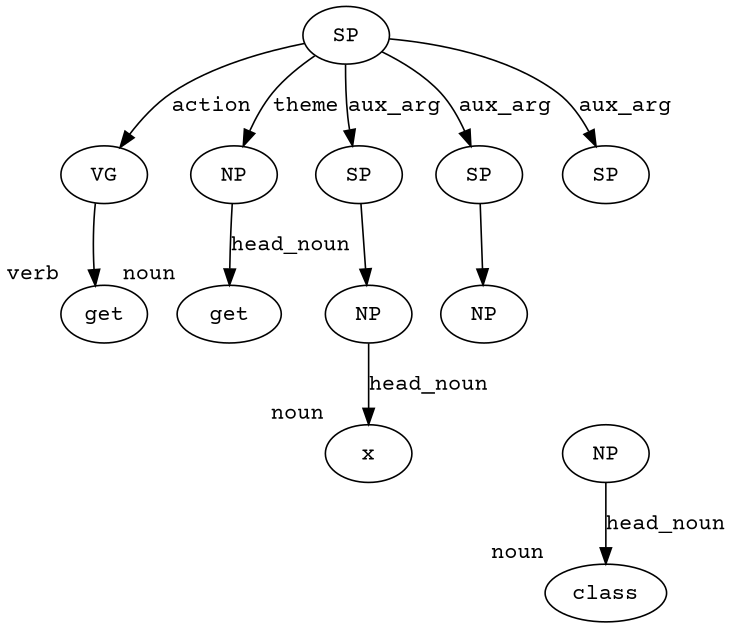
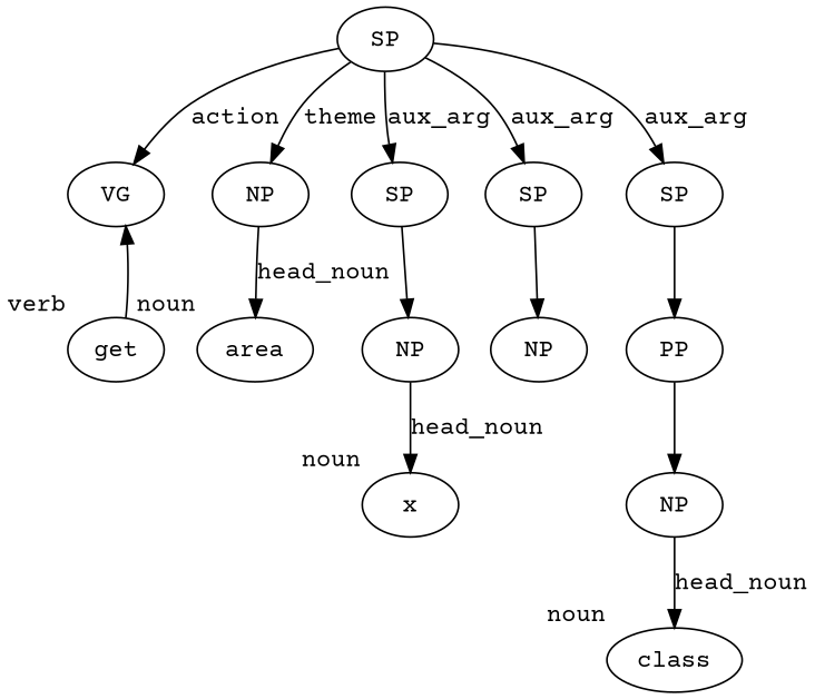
  digraph {
    fontname="Courier Prime"
    node [fontname="Courier Prime"]
    edge [fontname="Courier Prime"]
    n1 [label=SP]
    n2 [label=VG]
    n3 [label=NP]
    n4 [label=SP]
    n5 [label=SP]
    n6 [label=SP]
    n7 [label=get xlabel=verb]
-   n8 [label=get xlabel=noun]
+   n8 [label=area xlabel=noun]
    n9 [label=NP]
    n10 [label=NP]
+   n11 [label=PP]
    n12 [label=x xlabel=noun]
    n13 [label=NP]
    n14 [label=class xlabel=noun]
    n1 -> n2 [label=action]
    n1 -> n3 [label=theme]
    n1 -> n4 [label=aux_arg]
    n1 -> n5 [label=aux_arg]
    n1 -> n6 [label=aux_arg]
-   n2 -> n7
+   n7 -> n2
    n3 -> n8 [label=head_noun]
    n4 -> n9
    n5 -> n10
+   n6 -> n11
    n9 -> n12 [label=head_noun]
+   n11 -> n13
    n13 -> n14 [label=head_noun]
  }
